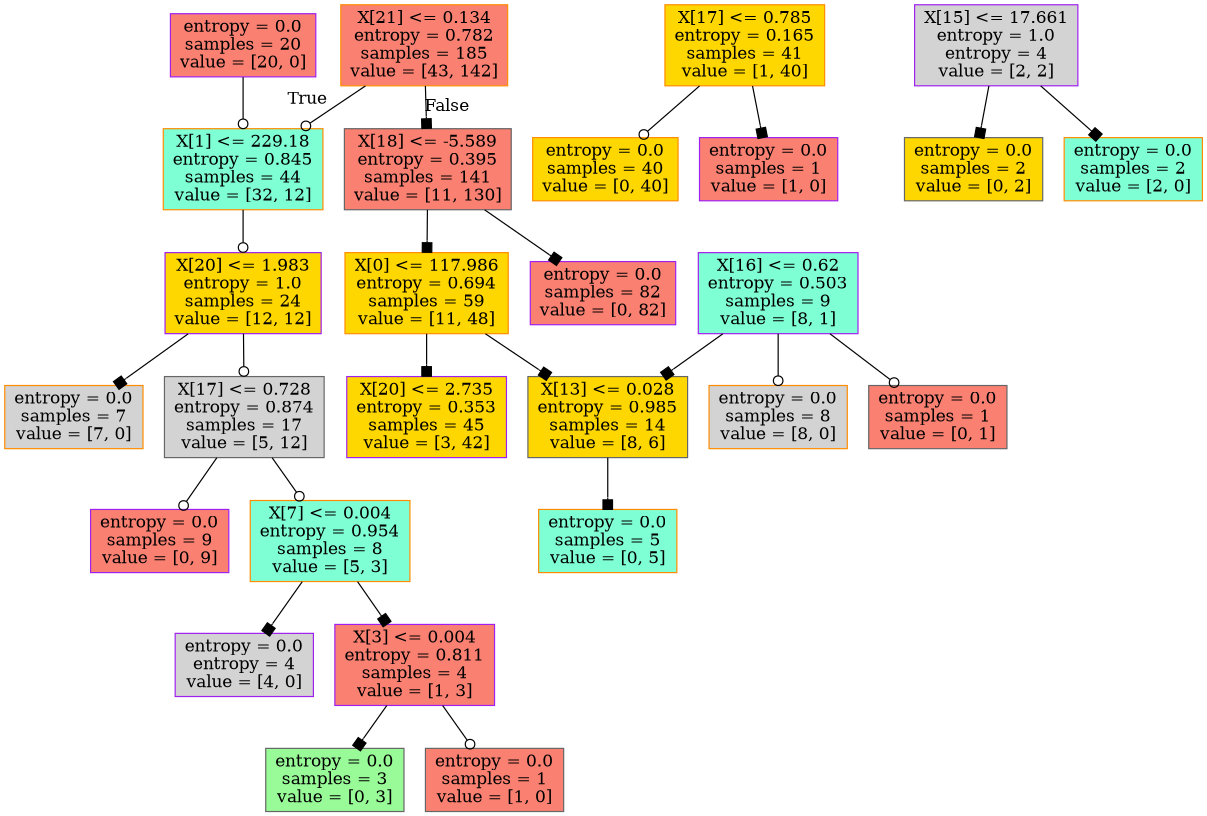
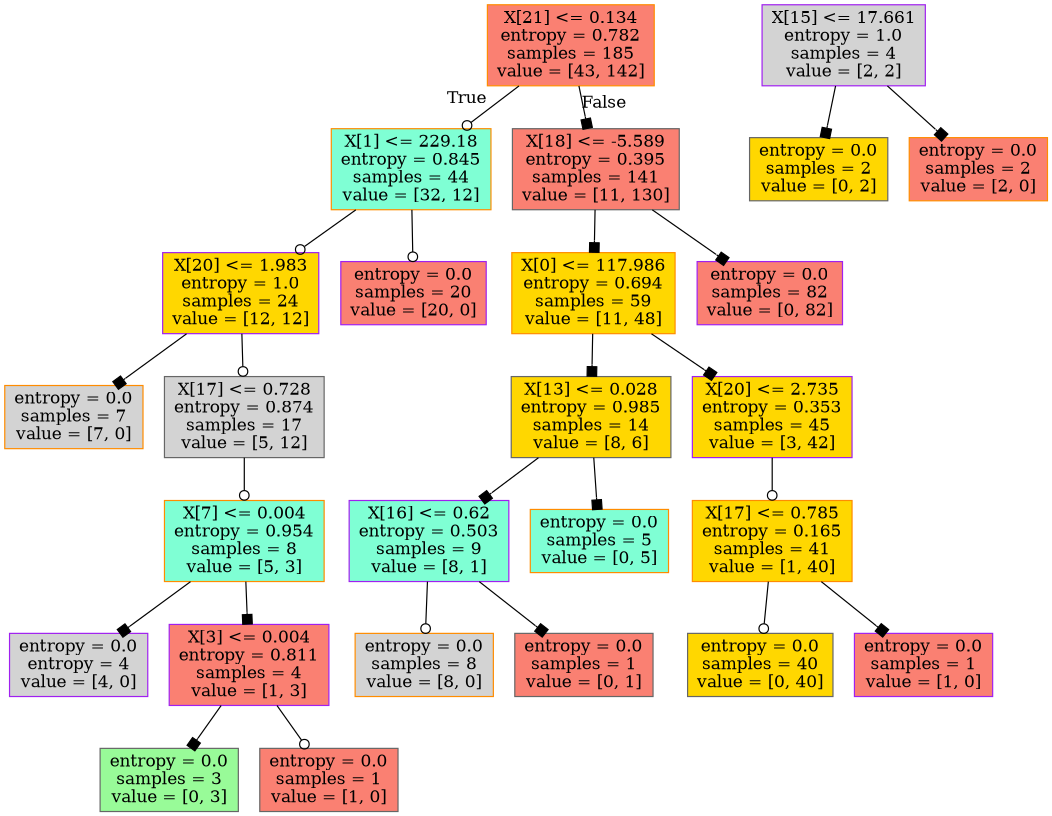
  digraph {
    node [color=purple fillcolor=salmon shape=box style=filled]
    edge [arrowhead=box]
    n1 [color=darkorange label="X[21] <= 0.134\nentropy = 0.782\nsamples = 185\nvalue = [43, 142]"]
    n2 [color=darkorange fillcolor=aquamarine label="X[1] <= 229.18\nentropy = 0.845\nsamples = 44\nvalue = [32, 12]"]
    n3 [color=gray40 label="X[18] <= -5.589\nentropy = 0.395\nsamples = 141\nvalue = [11, 130]"]
    n4 [fillcolor=gold label="X[20] <= 1.983\nentropy = 1.0\nsamples = 24\nvalue = [12, 12]"]
    n5 [label="entropy = 0.0\nsamples = 20\nvalue = [20, 0]"]
    n6 [color=darkorange fillcolor=gold label="X[0] <= 117.986\nentropy = 0.694\nsamples = 59\nvalue = [11, 48]"]
    n7 [label="entropy = 0.0\nsamples = 82\nvalue = [0, 82]"]
    n8 [color=darkorange fillcolor=lightgrey label="entropy = 0.0\nsamples = 7\nvalue = [7, 0]"]
    n9 [color=gray40 fillcolor=lightgrey label="X[17] <= 0.728\nentropy = 0.874\nsamples = 17\nvalue = [5, 12]"]
-   n10 [label="entropy = 0.0\nsamples = 9\nvalue = [0, 9]"]
    n11 [color=darkorange fillcolor=aquamarine label="X[7] <= 0.004\nentropy = 0.954\nsamples = 8\nvalue = [5, 3]"]
    n12 [fillcolor=lightgrey label="entropy = 0.0\nentropy = 4\nvalue = [4, 0]"]
    n13 [label="X[3] <= 0.004\nentropy = 0.811\nsamples = 4\nvalue = [1, 3]"]
    n14 [color=gray40 fillcolor=palegreen label="entropy = 0.0\nsamples = 3\nvalue = [0, 3]"]
    n15 [color=gray40 label="entropy = 0.0\nsamples = 1\nvalue = [1, 0]"]
    n16 [color=gray40 fillcolor=gold label="X[13] <= 0.028\nentropy = 0.985\nsamples = 14\nvalue = [8, 6]"]
    n17 [fillcolor=gold label="X[20] <= 2.735\nentropy = 0.353\nsamples = 45\nvalue = [3, 42]"]
    n18 [fillcolor=aquamarine label="X[16] <= 0.62\nentropy = 0.503\nsamples = 9\nvalue = [8, 1]"]
    n19 [color=darkorange fillcolor=aquamarine label="entropy = 0.0\nsamples = 5\nvalue = [0, 5]"]
    n20 [color=darkorange fillcolor=gold label="X[17] <= 0.785\nentropy = 0.165\nsamples = 41\nvalue = [1, 40]"]
    n21 [color=darkorange fillcolor=lightgrey label="entropy = 0.0\nsamples = 8\nvalue = [8, 0]"]
    n22 [color=gray40 label="entropy = 0.0\nsamples = 1\nvalue = [0, 1]"]
-   n23 [color=darkorange fillcolor=gold label="entropy = 0.0\nsamples = 40\nvalue = [0, 40]"]
+   n23 [color=gray40 fillcolor=gold label="entropy = 0.0\nsamples = 40\nvalue = [0, 40]"]
    n24 [label="entropy = 0.0\nsamples = 1\nvalue = [1, 0]"]
-   n25 [fillcolor=lightgrey label="X[15] <= 17.661\nentropy = 1.0\nentropy = 4\nvalue = [2, 2]"]
+   n25 [fillcolor=lightgrey label="X[15] <= 17.661\nentropy = 1.0\nsamples = 4\nvalue = [2, 2]"]
    n26 [color=gray40 fillcolor=gold label="entropy = 0.0\nsamples = 2\nvalue = [0, 2]"]
-   n27 [color=darkorange fillcolor=aquamarine label="entropy = 0.0\nsamples = 2\nvalue = [2, 0]"]
+   n27 [color=darkorange label="entropy = 0.0\nsamples = 2\nvalue = [2, 0]"]
    n1 -> n2 [arrowhead=odot headlabel=True labelangle=45 labeldistance=2.5]
    n1 -> n3 [headlabel=False labelangle=-45 labeldistance=2.5]
    n2 -> n4 [arrowhead=odot]
-   n5 -> n2 [arrowhead=odot]
+   n2 -> n5 [arrowhead=odot]
    n3 -> n6
    n3 -> n7
    n4 -> n8
    n4 -> n9 [arrowhead=odot]
    n6 -> n16
    n6 -> n17
-   n9 -> n10 [arrowhead=odot]
    n9 -> n11 [arrowhead=odot]
    n11 -> n12
    n11 -> n13
    n13 -> n14
    n13 -> n15 [arrowhead=odot]
-   n18 -> n16
+   n16 -> n18
    n16 -> n19
+   n17 -> n20 [arrowhead=odot]
    n18 -> n21 [arrowhead=odot]
-   n18 -> n22 [arrowhead=odot]
+   n18 -> n22
    n20 -> n23 [arrowhead=odot]
    n20 -> n24
    n25 -> n26
    n25 -> n27
  }
